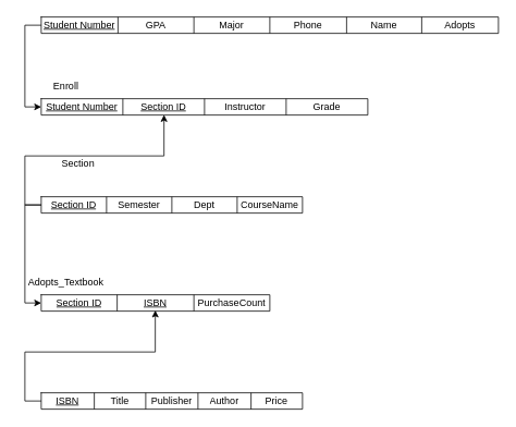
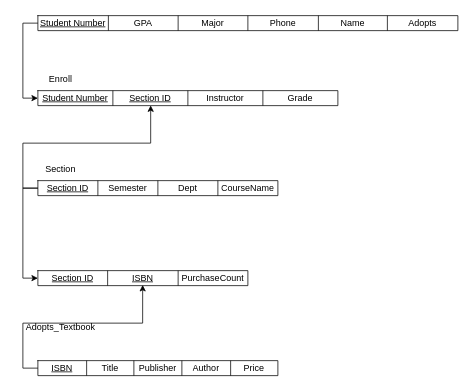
  <mxCell id="0" />
  <mxCell id="1" parent="0" />
  <mxCell id="2" value="" style="shape=table;html=1;whiteSpace=wrap;startSize=0;container=1;collapsible=0;childLayout=tableLayout;" vertex="1" parent="1"><mxGeometry x="50" y="20" width="560" height="20" as="geometry" /></mxCell>
  <mxCell id="3" value="" style="shape=tableRow;horizontal=0;startSize=0;swimlaneHead=0;swimlaneBody=0;top=0;left=0;bottom=0;right=0;collapsible=0;dropTarget=0;fillColor=none;points=[[0,0.5],[1,0.5]];portConstraint=eastwest;" vertex="1" parent="2"><mxGeometry width="560" height="20" as="geometry" /></mxCell>
  <mxCell id="4" value="&lt;u&gt;Student Number&lt;/u&gt;" style="shape=partialRectangle;html=1;whiteSpace=wrap;connectable=0;fillColor=none;top=0;left=0;bottom=0;right=0;overflow=hidden;" vertex="1" parent="3"><mxGeometry width="94" height="20" as="geometry"><mxRectangle width="94" height="20" as="alternateBounds" /></mxGeometry></mxCell>
  <mxCell id="5" value="GPA" style="shape=partialRectangle;html=1;whiteSpace=wrap;connectable=0;fillColor=none;top=0;left=0;bottom=0;right=0;overflow=hidden;" vertex="1" parent="3"><mxGeometry x="94" width="93" height="20" as="geometry"><mxRectangle width="93" height="20" as="alternateBounds" /></mxGeometry></mxCell>
  <mxCell id="6" value="Major" style="shape=partialRectangle;html=1;whiteSpace=wrap;connectable=0;fillColor=none;top=0;left=0;bottom=0;right=0;overflow=hidden;" vertex="1" parent="3"><mxGeometry x="187" width="93" height="20" as="geometry"><mxRectangle width="93" height="20" as="alternateBounds" /></mxGeometry></mxCell>
  <mxCell id="7" value="Phone" style="shape=partialRectangle;html=1;whiteSpace=wrap;connectable=0;fillColor=none;top=0;left=0;bottom=0;right=0;overflow=hidden;" vertex="1" parent="3"><mxGeometry x="280" width="94" height="20" as="geometry"><mxRectangle width="94" height="20" as="alternateBounds" /></mxGeometry></mxCell>
  <mxCell id="8" value="Name" style="shape=partialRectangle;html=1;whiteSpace=wrap;connectable=0;fillColor=none;top=0;left=0;bottom=0;right=0;overflow=hidden;" vertex="1" parent="3"><mxGeometry x="374" width="92" height="20" as="geometry"><mxRectangle width="92" height="20" as="alternateBounds" /></mxGeometry></mxCell>
  <mxCell id="9" value="Adopts" style="shape=partialRectangle;html=1;whiteSpace=wrap;connectable=0;fillColor=none;top=0;left=0;bottom=0;right=0;overflow=hidden;" vertex="1" parent="3"><mxGeometry x="466" width="94" height="20" as="geometry"><mxRectangle width="94" height="20" as="alternateBounds" /></mxGeometry></mxCell>
  <mxCell id="10" value="" style="shape=table;html=1;whiteSpace=wrap;startSize=0;container=1;collapsible=0;childLayout=tableLayout;" vertex="1" parent="1"><mxGeometry x="50" y="240" width="320" height="20" as="geometry" /></mxCell>
  <mxCell id="11" value="" style="shape=tableRow;horizontal=0;startSize=0;swimlaneHead=0;swimlaneBody=0;top=0;left=0;bottom=0;right=0;collapsible=0;dropTarget=0;fillColor=none;points=[[0,0.5],[1,0.5]];portConstraint=eastwest;" vertex="1" parent="10"><mxGeometry width="320" height="20" as="geometry" /></mxCell>
  <mxCell id="12" value="&lt;u&gt;Section ID&lt;/u&gt;" style="shape=partialRectangle;html=1;whiteSpace=wrap;connectable=0;fillColor=none;top=0;left=0;bottom=0;right=0;overflow=hidden;" vertex="1" parent="11"><mxGeometry width="80" height="20" as="geometry"><mxRectangle width="80" height="20" as="alternateBounds" /></mxGeometry></mxCell>
  <mxCell id="13" value="Semester" style="shape=partialRectangle;html=1;whiteSpace=wrap;connectable=0;fillColor=none;top=0;left=0;bottom=0;right=0;overflow=hidden;" vertex="1" parent="11"><mxGeometry x="80" width="80" height="20" as="geometry"><mxRectangle width="80" height="20" as="alternateBounds" /></mxGeometry></mxCell>
  <mxCell id="14" value="Dept" style="shape=partialRectangle;html=1;whiteSpace=wrap;connectable=0;fillColor=none;top=0;left=0;bottom=0;right=0;overflow=hidden;" vertex="1" parent="11"><mxGeometry x="160" width="80" height="20" as="geometry"><mxRectangle width="80" height="20" as="alternateBounds" /></mxGeometry></mxCell>
  <mxCell id="15" value="CourseName" style="shape=partialRectangle;html=1;whiteSpace=wrap;connectable=0;fillColor=none;top=0;left=0;bottom=0;right=0;overflow=hidden;" vertex="1" parent="11"><mxGeometry x="240" width="80" height="20" as="geometry"><mxRectangle width="80" height="20" as="alternateBounds" /></mxGeometry></mxCell>
- <mxCell id="16" value="Section" style="text;html=1;align=center;verticalAlign=middle;resizable=0;points=[];autosize=1;strokeColor=none;fillColor=none;" vertex="1" parent="1"><mxGeometry x="65" y="185" width="60" height="30" as="geometry" /></mxCell>
+ <mxCell id="16" value="Section" style="text;html=1;align=center;verticalAlign=middle;resizable=0;points=[];autosize=1;strokeColor=none;fillColor=none;" vertex="1" parent="1"><mxGeometry x="50" y="210" width="60" height="30" as="geometry" /></mxCell>
  <mxCell id="17" value="" style="shape=table;html=1;whiteSpace=wrap;startSize=0;container=1;collapsible=0;childLayout=tableLayout;" vertex="1" parent="1"><mxGeometry x="50" y="480" width="320" height="20" as="geometry" /></mxCell>
  <mxCell id="18" value="" style="shape=tableRow;horizontal=0;startSize=0;swimlaneHead=0;swimlaneBody=0;top=0;left=0;bottom=0;right=0;collapsible=0;dropTarget=0;fillColor=none;points=[[0,0.5],[1,0.5]];portConstraint=eastwest;" vertex="1" parent="17"><mxGeometry width="320" height="20" as="geometry" /></mxCell>
  <mxCell id="19" value="&lt;u&gt;ISBN&lt;/u&gt;" style="shape=partialRectangle;html=1;whiteSpace=wrap;connectable=0;fillColor=none;top=0;left=0;bottom=0;right=0;overflow=hidden;" vertex="1" parent="18"><mxGeometry width="65" height="20" as="geometry"><mxRectangle width="65" height="20" as="alternateBounds" /></mxGeometry></mxCell>
  <mxCell id="20" value="Title" style="shape=partialRectangle;html=1;whiteSpace=wrap;connectable=0;fillColor=none;top=0;left=0;bottom=0;right=0;overflow=hidden;" vertex="1" parent="18"><mxGeometry x="65" width="63" height="20" as="geometry"><mxRectangle width="63" height="20" as="alternateBounds" /></mxGeometry></mxCell>
  <mxCell id="21" value="Publisher" style="shape=partialRectangle;html=1;whiteSpace=wrap;connectable=0;fillColor=none;top=0;left=0;bottom=0;right=0;overflow=hidden;" vertex="1" parent="18"><mxGeometry x="128" width="64" height="20" as="geometry"><mxRectangle width="64" height="20" as="alternateBounds" /></mxGeometry></mxCell>
  <mxCell id="22" value="Author" style="shape=partialRectangle;html=1;whiteSpace=wrap;connectable=0;fillColor=none;top=0;left=0;bottom=0;right=0;overflow=hidden;" vertex="1" parent="18"><mxGeometry x="192" width="65" height="20" as="geometry"><mxRectangle width="65" height="20" as="alternateBounds" /></mxGeometry></mxCell>
  <mxCell id="23" value="Price" style="shape=partialRectangle;html=1;whiteSpace=wrap;connectable=0;fillColor=none;top=0;left=0;bottom=0;right=0;overflow=hidden;" vertex="1" parent="18"><mxGeometry x="257" width="63" height="20" as="geometry"><mxRectangle width="63" height="20" as="alternateBounds" /></mxGeometry></mxCell>
  <mxCell id="24" value="" style="shape=table;html=1;whiteSpace=wrap;startSize=0;container=1;collapsible=0;childLayout=tableLayout;" vertex="1" parent="1"><mxGeometry x="50" y="120" width="400" height="20" as="geometry" /></mxCell>
  <mxCell id="25" value="" style="shape=tableRow;horizontal=0;startSize=0;swimlaneHead=0;swimlaneBody=0;top=0;left=0;bottom=0;right=0;collapsible=0;dropTarget=0;fillColor=none;points=[[0,0.5],[1,0.5]];portConstraint=eastwest;" vertex="1" parent="24"><mxGeometry width="400" height="20" as="geometry" /></mxCell>
  <mxCell id="26" value="&lt;u&gt;Student Number&lt;/u&gt;" style="shape=partialRectangle;html=1;whiteSpace=wrap;connectable=0;fillColor=none;top=0;left=0;bottom=0;right=0;overflow=hidden;" vertex="1" parent="25"><mxGeometry width="100" height="20" as="geometry"><mxRectangle width="100" height="20" as="alternateBounds" /></mxGeometry></mxCell>
  <mxCell id="27" value="&lt;u&gt;Section ID&lt;/u&gt;" style="shape=partialRectangle;html=1;whiteSpace=wrap;connectable=0;fillColor=none;top=0;left=0;bottom=0;right=0;overflow=hidden;" vertex="1" parent="25"><mxGeometry x="100" width="100" height="20" as="geometry"><mxRectangle width="100" height="20" as="alternateBounds" /></mxGeometry></mxCell>
  <mxCell id="28" value="Instructor" style="shape=partialRectangle;html=1;whiteSpace=wrap;connectable=0;fillColor=none;top=0;left=0;bottom=0;right=0;overflow=hidden;" vertex="1" parent="25"><mxGeometry x="200" width="100" height="20" as="geometry"><mxRectangle width="100" height="20" as="alternateBounds" /></mxGeometry></mxCell>
  <mxCell id="29" value="Grade" style="shape=partialRectangle;html=1;whiteSpace=wrap;connectable=0;fillColor=none;top=0;left=0;bottom=0;right=0;overflow=hidden;" vertex="1" parent="25"><mxGeometry x="300" width="100" height="20" as="geometry"><mxRectangle width="100" height="20" as="alternateBounds" /></mxGeometry></mxCell>
  <mxCell id="30" value="Enroll" style="text;html=1;align=center;verticalAlign=middle;resizable=0;points=[];autosize=1;strokeColor=none;fillColor=none;" vertex="1" parent="1"><mxGeometry x="55" y="90" width="50" height="30" as="geometry" /></mxCell>
  <mxCell id="31" value="" style="shape=table;html=1;whiteSpace=wrap;startSize=0;container=1;collapsible=0;childLayout=tableLayout;" vertex="1" parent="1"><mxGeometry x="50" y="360" width="280" height="20" as="geometry" /></mxCell>
  <mxCell id="32" value="" style="shape=tableRow;horizontal=0;startSize=0;swimlaneHead=0;swimlaneBody=0;top=0;left=0;bottom=0;right=0;collapsible=0;dropTarget=0;fillColor=none;points=[[0,0.5],[1,0.5]];portConstraint=eastwest;" vertex="1" parent="31"><mxGeometry width="280" height="20" as="geometry" /></mxCell>
  <mxCell id="33" value="&lt;u&gt;Section ID&lt;/u&gt;" style="shape=partialRectangle;html=1;whiteSpace=wrap;connectable=0;fillColor=none;top=0;left=0;bottom=0;right=0;overflow=hidden;" vertex="1" parent="32"><mxGeometry width="93" height="20" as="geometry"><mxRectangle width="93" height="20" as="alternateBounds" /></mxGeometry></mxCell>
  <mxCell id="34" value="&lt;u&gt;ISBN&lt;/u&gt;" style="shape=partialRectangle;html=1;whiteSpace=wrap;connectable=0;fillColor=none;top=0;left=0;bottom=0;right=0;overflow=hidden;" vertex="1" parent="32"><mxGeometry x="93" width="94" height="20" as="geometry"><mxRectangle width="94" height="20" as="alternateBounds" /></mxGeometry></mxCell>
  <mxCell id="35" value="PurchaseCount" style="shape=partialRectangle;html=1;whiteSpace=wrap;connectable=0;fillColor=none;top=0;left=0;bottom=0;right=0;overflow=hidden;" vertex="1" parent="32"><mxGeometry x="187" width="93" height="20" as="geometry"><mxRectangle width="93" height="20" as="alternateBounds" /></mxGeometry></mxCell>
- <mxCell id="36" value="Adopts_Textbook" style="text;html=1;align=center;verticalAlign=middle;resizable=0;points=[];autosize=1;strokeColor=none;fillColor=none;" vertex="1" parent="1"><mxGeometry x="20" y="330" width="120" height="30" as="geometry" /></mxCell>
+ <mxCell id="36" value="Adopts_Textbook" style="text;html=1;align=center;verticalAlign=middle;resizable=0;points=[];autosize=1;strokeColor=none;fillColor=none;" vertex="1" parent="1"><mxGeometry x="20" y="420" width="120" height="30" as="geometry" /></mxCell>
  <mxCell id="37" style="edgeStyle=orthogonalEdgeStyle;rounded=0;orthogonalLoop=1;jettySize=auto;html=1;exitX=0;exitY=0.5;exitDx=0;exitDy=0;entryX=0;entryY=0.5;entryDx=0;entryDy=0;" edge="1" parent="1" source="3" target="25"><mxGeometry relative="1" as="geometry" /></mxCell>
  <mxCell id="38" style="edgeStyle=orthogonalEdgeStyle;rounded=0;orthogonalLoop=1;jettySize=auto;html=1;exitX=0;exitY=0.5;exitDx=0;exitDy=0;entryX=0.376;entryY=0.986;entryDx=0;entryDy=0;entryPerimeter=0;" edge="1" parent="1" source="11" target="25"><mxGeometry relative="1" as="geometry" /></mxCell>
  <mxCell id="39" style="edgeStyle=orthogonalEdgeStyle;rounded=0;orthogonalLoop=1;jettySize=auto;html=1;exitX=0;exitY=0.5;exitDx=0;exitDy=0;entryX=0;entryY=0.5;entryDx=0;entryDy=0;" edge="1" parent="1" source="11" target="32"><mxGeometry relative="1" as="geometry" /></mxCell>
  <mxCell id="40" style="edgeStyle=orthogonalEdgeStyle;rounded=0;orthogonalLoop=1;jettySize=auto;html=1;exitX=0;exitY=0.5;exitDx=0;exitDy=0;entryX=0.499;entryY=0.957;entryDx=0;entryDy=0;entryPerimeter=0;" edge="1" parent="1" source="18" target="32"><mxGeometry relative="1" as="geometry" /></mxCell>
